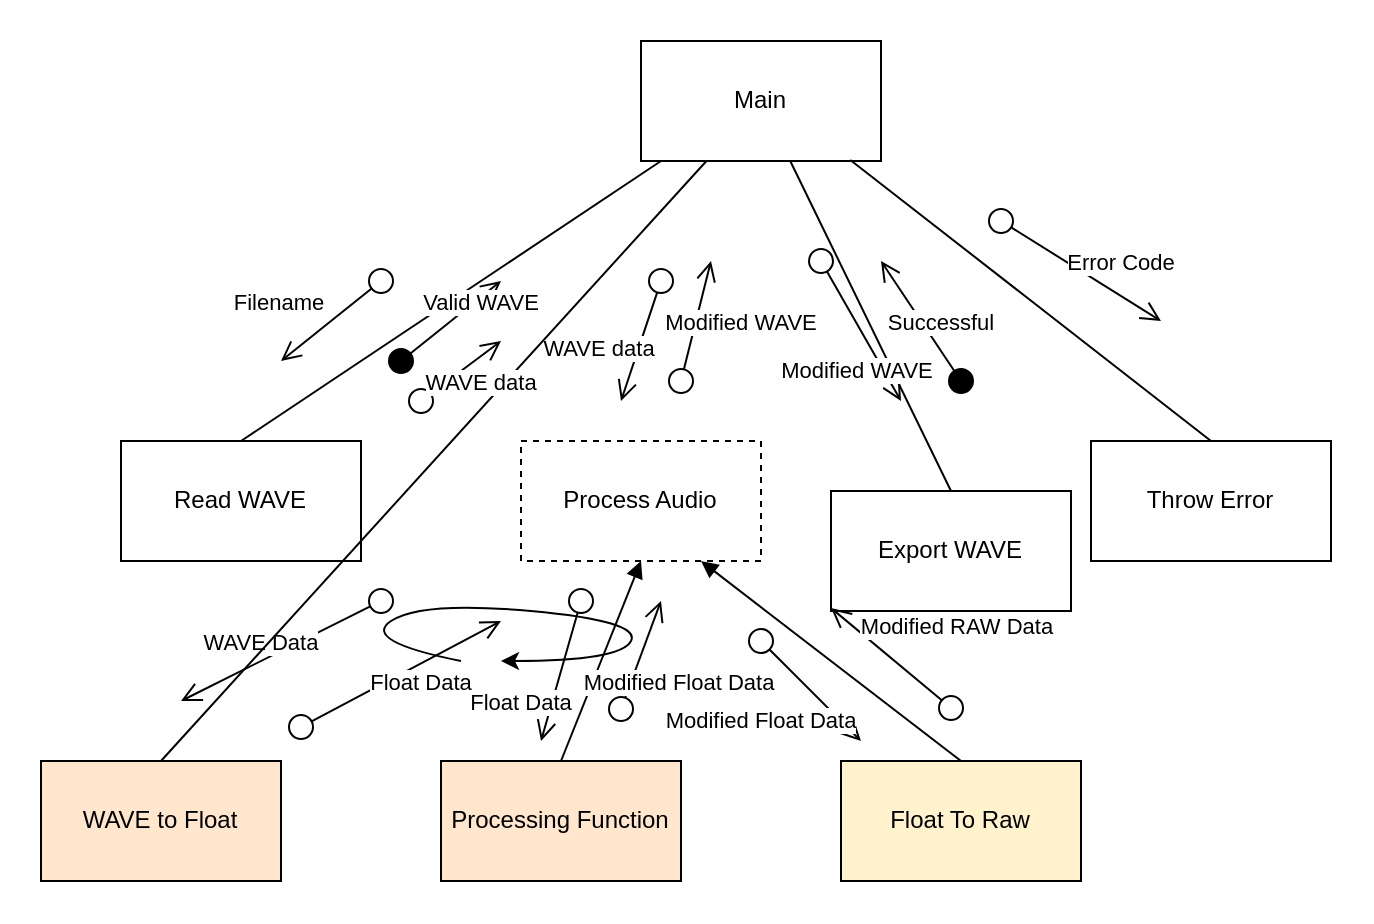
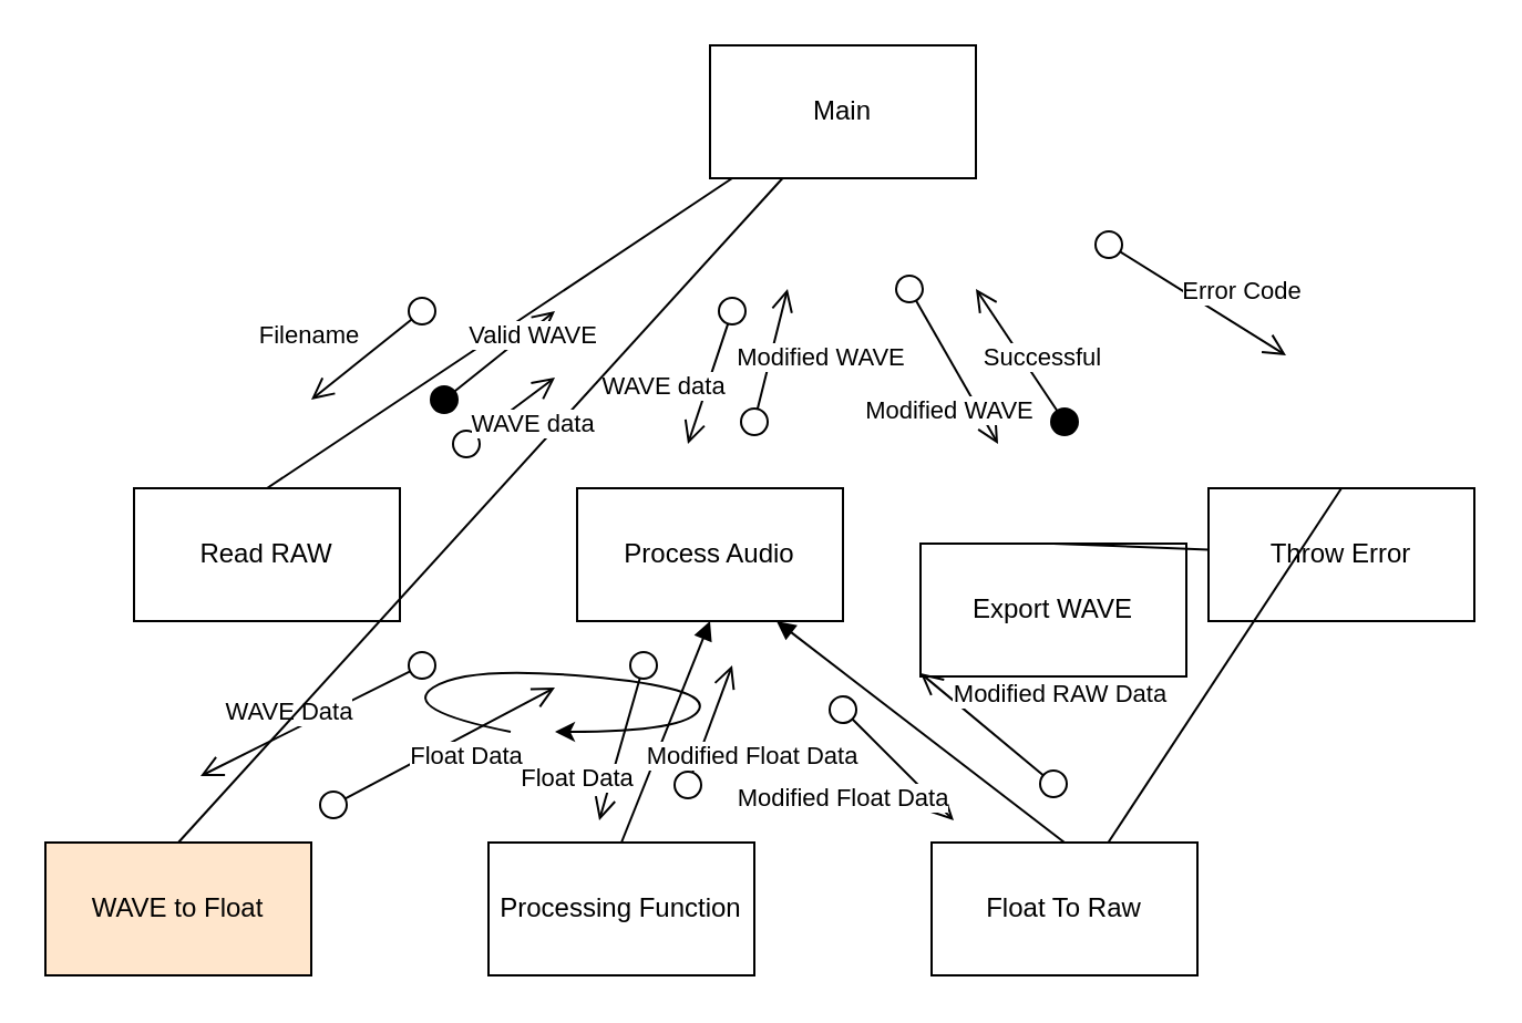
  <mxCell id="0" />
  <mxCell id="1" parent="0" />
  <mxCell id="2" value="Main" style="rounded=0;whiteSpace=wrap;html=1;" vertex="1" parent="1"><mxGeometry x="320" y="20" width="120" height="60" as="geometry" /></mxCell>
- <mxCell id="3" value="Read WAVE" style="rounded=0;whiteSpace=wrap;html=1;" vertex="1" parent="1"><mxGeometry x="60" y="220" width="120" height="60" as="geometry" /></mxCell>
- <mxCell id="4" value="Process Audio" style="rounded=0;whiteSpace=wrap;html=1;dashed=1;" vertex="1" parent="1"><mxGeometry x="260" y="220" width="120" height="60" as="geometry" /></mxCell>
+ <mxCell id="3" value="Read RAW" style="rounded=0;whiteSpace=wrap;html=1;" vertex="1" parent="1"><mxGeometry x="60" y="220" width="120" height="60" as="geometry" /></mxCell>
+ <mxCell id="4" value="Process Audio" style="rounded=0;whiteSpace=wrap;html=1;" vertex="1" parent="1"><mxGeometry x="260" y="220" width="120" height="60" as="geometry" /></mxCell>
  <mxCell id="5" value="Export WAVE" style="rounded=0;whiteSpace=wrap;html=1;" vertex="1" parent="1"><mxGeometry x="415" y="245" width="120" height="60" as="geometry" /></mxCell>
  <mxCell id="6" value="Throw Error" style="rounded=0;whiteSpace=wrap;html=1;" vertex="1" parent="1"><mxGeometry x="545" y="220" width="120" height="60" as="geometry" /></mxCell>
  <mxCell id="7" value="Filename" style="html=1;verticalAlign=bottom;startArrow=oval;startFill=0;endArrow=open;startSize=12;endSize=8;strokeWidth=1;" edge="1" parent="1"><mxGeometry x="0.61" y="-16" width="80" relative="1" as="geometry"><mxPoint x="190" y="140" as="sourcePoint" /><mxPoint x="140" y="180" as="targetPoint" /><mxPoint as="offset" /></mxGeometry></mxCell>
  <mxCell id="8" value="" style="endArrow=none;html=1;strokeWidth=1;exitX=0.5;exitY=0;exitDx=0;exitDy=0;" edge="1" parent="1" source="3"><mxGeometry width="50" height="50" relative="1" as="geometry"><mxPoint x="280" y="130" as="sourcePoint" /><mxPoint x="330" y="80" as="targetPoint" /></mxGeometry></mxCell>
- <mxCell id="9" value="" style="endArrow=none;html=1;strokeWidth=1;exitX=0.5;exitY=0;exitDx=0;exitDy=0;" edge="1" parent="1" source="5" target="2"><mxGeometry width="50" height="50" relative="1" as="geometry"><mxPoint x="380" y="170" as="sourcePoint" /><mxPoint x="430" y="120" as="targetPoint" /></mxGeometry></mxCell>
- <mxCell id="10" value="" style="endArrow=none;html=1;strokeWidth=1;entryX=0.872;entryY=0.991;entryDx=0;entryDy=0;entryPerimeter=0;exitX=0.5;exitY=0;exitDx=0;exitDy=0;" edge="1" parent="1" source="6" target="2"><mxGeometry width="50" height="50" relative="1" as="geometry"><mxPoint x="520" y="170" as="sourcePoint" /><mxPoint x="570" y="120" as="targetPoint" /></mxGeometry></mxCell>
+ <mxCell id="9" value="" style="endArrow=none;html=1;strokeWidth=1;exitX=0.5;exitY=0;exitDx=0;exitDy=0;" edge="1" parent="1" source="5" target="6"><mxGeometry width="50" height="50" relative="1" as="geometry"><mxPoint x="380" y="170" as="sourcePoint" /><mxPoint x="430" y="120" as="targetPoint" /></mxGeometry></mxCell>
+ <mxCell id="10" value="" style="endArrow=none;html=1;strokeWidth=1;exitX=0.5;exitY=0;exitDx=0;exitDy=0;" edge="1" parent="1" source="6" target="19"><mxGeometry width="50" height="50" relative="1" as="geometry"><mxPoint x="520" y="170" as="sourcePoint" /><mxPoint x="570" y="120" as="targetPoint" /></mxGeometry></mxCell>
  <mxCell id="11" value="Valid WAVE" style="html=1;verticalAlign=bottom;startArrow=oval;startFill=1;endArrow=open;startSize=12;endSize=8;strokeWidth=1;" edge="1" parent="1"><mxGeometry x="0.366" y="-9" width="80" relative="1" as="geometry"><mxPoint x="200" y="180" as="sourcePoint" /><mxPoint x="250" y="140" as="targetPoint" /><mxPoint as="offset" /></mxGeometry></mxCell>
  <mxCell id="12" value="WAVE data" style="html=1;verticalAlign=bottom;startArrow=oval;startFill=0;endArrow=open;startSize=12;endSize=8;strokeWidth=1;" edge="1" parent="1"><mxGeometry x="0.61" y="-16" width="80" relative="1" as="geometry"><mxPoint x="330" y="140" as="sourcePoint" /><mxPoint x="310" y="200" as="targetPoint" /><mxPoint as="offset" /></mxGeometry></mxCell>
  <mxCell id="13" value="Modified WAVE" style="html=1;verticalAlign=bottom;startArrow=oval;startFill=0;endArrow=open;startSize=12;endSize=8;strokeWidth=1;" edge="1" parent="1"><mxGeometry x="-0.137" y="-24" width="80" relative="1" as="geometry"><mxPoint x="340" y="190" as="sourcePoint" /><mxPoint x="355" y="130" as="targetPoint" /><mxPoint as="offset" /></mxGeometry></mxCell>
  <mxCell id="14" value="Modified WAVE" style="html=1;verticalAlign=bottom;startArrow=oval;startFill=0;endArrow=open;startSize=12;endSize=8;strokeWidth=1;" edge="1" parent="1"><mxGeometry x="0.61" y="-16" width="80" relative="1" as="geometry"><mxPoint x="410" y="130" as="sourcePoint" /><mxPoint x="450" y="200" as="targetPoint" /><mxPoint as="offset" /></mxGeometry></mxCell>
  <mxCell id="15" value="Successful" style="html=1;verticalAlign=bottom;startArrow=oval;startFill=1;endArrow=open;startSize=12;endSize=8;strokeWidth=1;" edge="1" parent="1"><mxGeometry x="-0.385" y="-3" width="80" relative="1" as="geometry"><mxPoint x="480" y="190" as="sourcePoint" /><mxPoint x="440" y="130" as="targetPoint" /><mxPoint as="offset" /></mxGeometry></mxCell>
  <mxCell id="16" value="Error Code" style="html=1;verticalAlign=bottom;startArrow=oval;startFill=0;endArrow=open;startSize=12;endSize=8;strokeWidth=1;" edge="1" parent="1"><mxGeometry x="0.416" y="6" width="80" relative="1" as="geometry"><mxPoint x="500" y="110" as="sourcePoint" /><mxPoint x="580" y="160" as="targetPoint" /><mxPoint as="offset" /></mxGeometry></mxCell>
  <mxCell id="17" value="WAVE to Float" style="rounded=0;whiteSpace=wrap;html=1;fillColor=#ffe6cc;" vertex="1" parent="1"><mxGeometry x="20" y="380" width="120" height="60" as="geometry" /></mxCell>
- <mxCell id="18" value="Processing Function" style="rounded=0;whiteSpace=wrap;html=1;fillColor=#ffe6cc;" vertex="1" parent="1"><mxGeometry x="220" y="380" width="120" height="60" as="geometry" /></mxCell>
- <mxCell id="19" value="Float To Raw" style="rounded=0;whiteSpace=wrap;html=1;fillColor=#fff2cc;" vertex="1" parent="1"><mxGeometry x="420" y="380" width="120" height="60" as="geometry" /></mxCell>
+ <mxCell id="18" value="Processing Function" style="rounded=0;whiteSpace=wrap;html=1;" vertex="1" parent="1"><mxGeometry x="220" y="380" width="120" height="60" as="geometry" /></mxCell>
+ <mxCell id="19" value="Float To Raw" style="rounded=0;whiteSpace=wrap;html=1;" vertex="1" parent="1"><mxGeometry x="420" y="380" width="120" height="60" as="geometry" /></mxCell>
  <mxCell id="20" value="WAVE Data" style="html=1;verticalAlign=bottom;startArrow=oval;startFill=0;endArrow=open;startSize=12;endSize=8;strokeWidth=1;" edge="1" parent="1"><mxGeometry x="0.2" width="80" relative="1" as="geometry"><mxPoint x="190" y="300" as="sourcePoint" /><mxPoint x="90" y="350" as="targetPoint" /><mxPoint as="offset" /></mxGeometry></mxCell>
  <mxCell id="21" value="" style="endArrow=none;html=1;strokeWidth=1;exitX=0.5;exitY=0;exitDx=0;exitDy=0;" edge="1" parent="1" source="17" target="2"><mxGeometry width="50" height="50" relative="1" as="geometry"><mxPoint x="230" y="360" as="sourcePoint" /><mxPoint x="280" y="310" as="targetPoint" /></mxGeometry></mxCell>
  <mxCell id="22" value="" style="endArrow=block;html=1;strokeWidth=1;entryX=0.5;entryY=1;entryDx=0;entryDy=0;exitX=0.5;exitY=0;exitDx=0;exitDy=0;" edge="1" parent="1" source="18" target="4"><mxGeometry width="50" height="50" relative="1" as="geometry"><mxPoint x="270" y="350" as="sourcePoint" /><mxPoint x="320" y="300" as="targetPoint" /></mxGeometry></mxCell>
  <mxCell id="23" value="" style="endArrow=block;html=1;strokeWidth=1;entryX=0.75;entryY=1;entryDx=0;entryDy=0;exitX=0.5;exitY=0;exitDx=0;exitDy=0;" edge="1" parent="1" source="19" target="4"><mxGeometry width="50" height="50" relative="1" as="geometry"><mxPoint x="360" y="350" as="sourcePoint" /><mxPoint x="410" y="300" as="targetPoint" /></mxGeometry></mxCell>
  <mxCell id="24" value="" style="curved=1;endArrow=classic;html=1;strokeWidth=1;" edge="1" parent="1"><mxGeometry width="50" height="50" relative="1" as="geometry"><mxPoint x="230" y="330" as="sourcePoint" /><mxPoint x="250" y="330" as="targetPoint" /><Array as="points"><mxPoint x="180" y="320" /><mxPoint x="210" y="300" /><mxPoint x="320" y="310" /><mxPoint x="310" y="330" /></Array></mxGeometry></mxCell>
  <mxCell id="25" value="Float Data" style="html=1;verticalAlign=bottom;startArrow=oval;startFill=0;endArrow=open;startSize=12;endSize=8;strokeWidth=1;" edge="1" parent="1"><mxGeometry x="0.811" y="-12" width="80" relative="1" as="geometry"><mxPoint x="290" y="300" as="sourcePoint" /><mxPoint x="270" y="370" as="targetPoint" /><mxPoint as="offset" /></mxGeometry></mxCell>
  <mxCell id="26" value="Float Data" style="html=1;verticalAlign=bottom;startArrow=oval;startFill=0;endArrow=open;startSize=12;endSize=8;strokeWidth=1;" edge="1" parent="1"><mxGeometry x="0.044" y="-17" width="80" relative="1" as="geometry"><mxPoint x="150" y="363" as="sourcePoint" /><mxPoint x="250" y="310" as="targetPoint" /><mxPoint as="offset" /></mxGeometry></mxCell>
  <mxCell id="27" value="Modified Float Data" style="html=1;verticalAlign=bottom;startArrow=oval;startFill=0;endArrow=open;startSize=12;endSize=8;strokeWidth=1;" edge="1" parent="1"><mxGeometry x="-0.528" y="-26" width="80" relative="1" as="geometry"><mxPoint x="310" y="354" as="sourcePoint" /><mxPoint x="330" y="300" as="targetPoint" /><mxPoint as="offset" /></mxGeometry></mxCell>
  <mxCell id="28" value="Modified RAW Data" style="html=1;verticalAlign=bottom;startArrow=oval;startFill=0;endArrow=open;startSize=12;endSize=8;strokeWidth=1;" edge="1" parent="1"><mxGeometry x="-0.528" y="-26" width="80" relative="1" as="geometry"><mxPoint x="475" y="353.5" as="sourcePoint" /><mxPoint x="415" y="303.5" as="targetPoint" /><mxPoint as="offset" /></mxGeometry></mxCell>
  <mxCell id="29" value="Modified Float Data" style="html=1;verticalAlign=bottom;startArrow=oval;startFill=0;endArrow=open;startSize=12;endSize=8;strokeWidth=1;" edge="1" parent="1"><mxGeometry y="-35" width="80" relative="1" as="geometry"><mxPoint x="380" y="320" as="sourcePoint" /><mxPoint x="430" y="370" as="targetPoint" /><mxPoint as="offset" /></mxGeometry></mxCell>
  <mxCell id="30" value="WAVE data" style="html=1;verticalAlign=bottom;startArrow=oval;startFill=0;endArrow=open;startSize=12;endSize=8;strokeWidth=1;" edge="1" parent="1"><mxGeometry x="-0.04" y="-18" width="80" relative="1" as="geometry"><mxPoint x="210" y="200" as="sourcePoint" /><mxPoint x="250" y="170" as="targetPoint" /><mxPoint as="offset" /></mxGeometry></mxCell>
